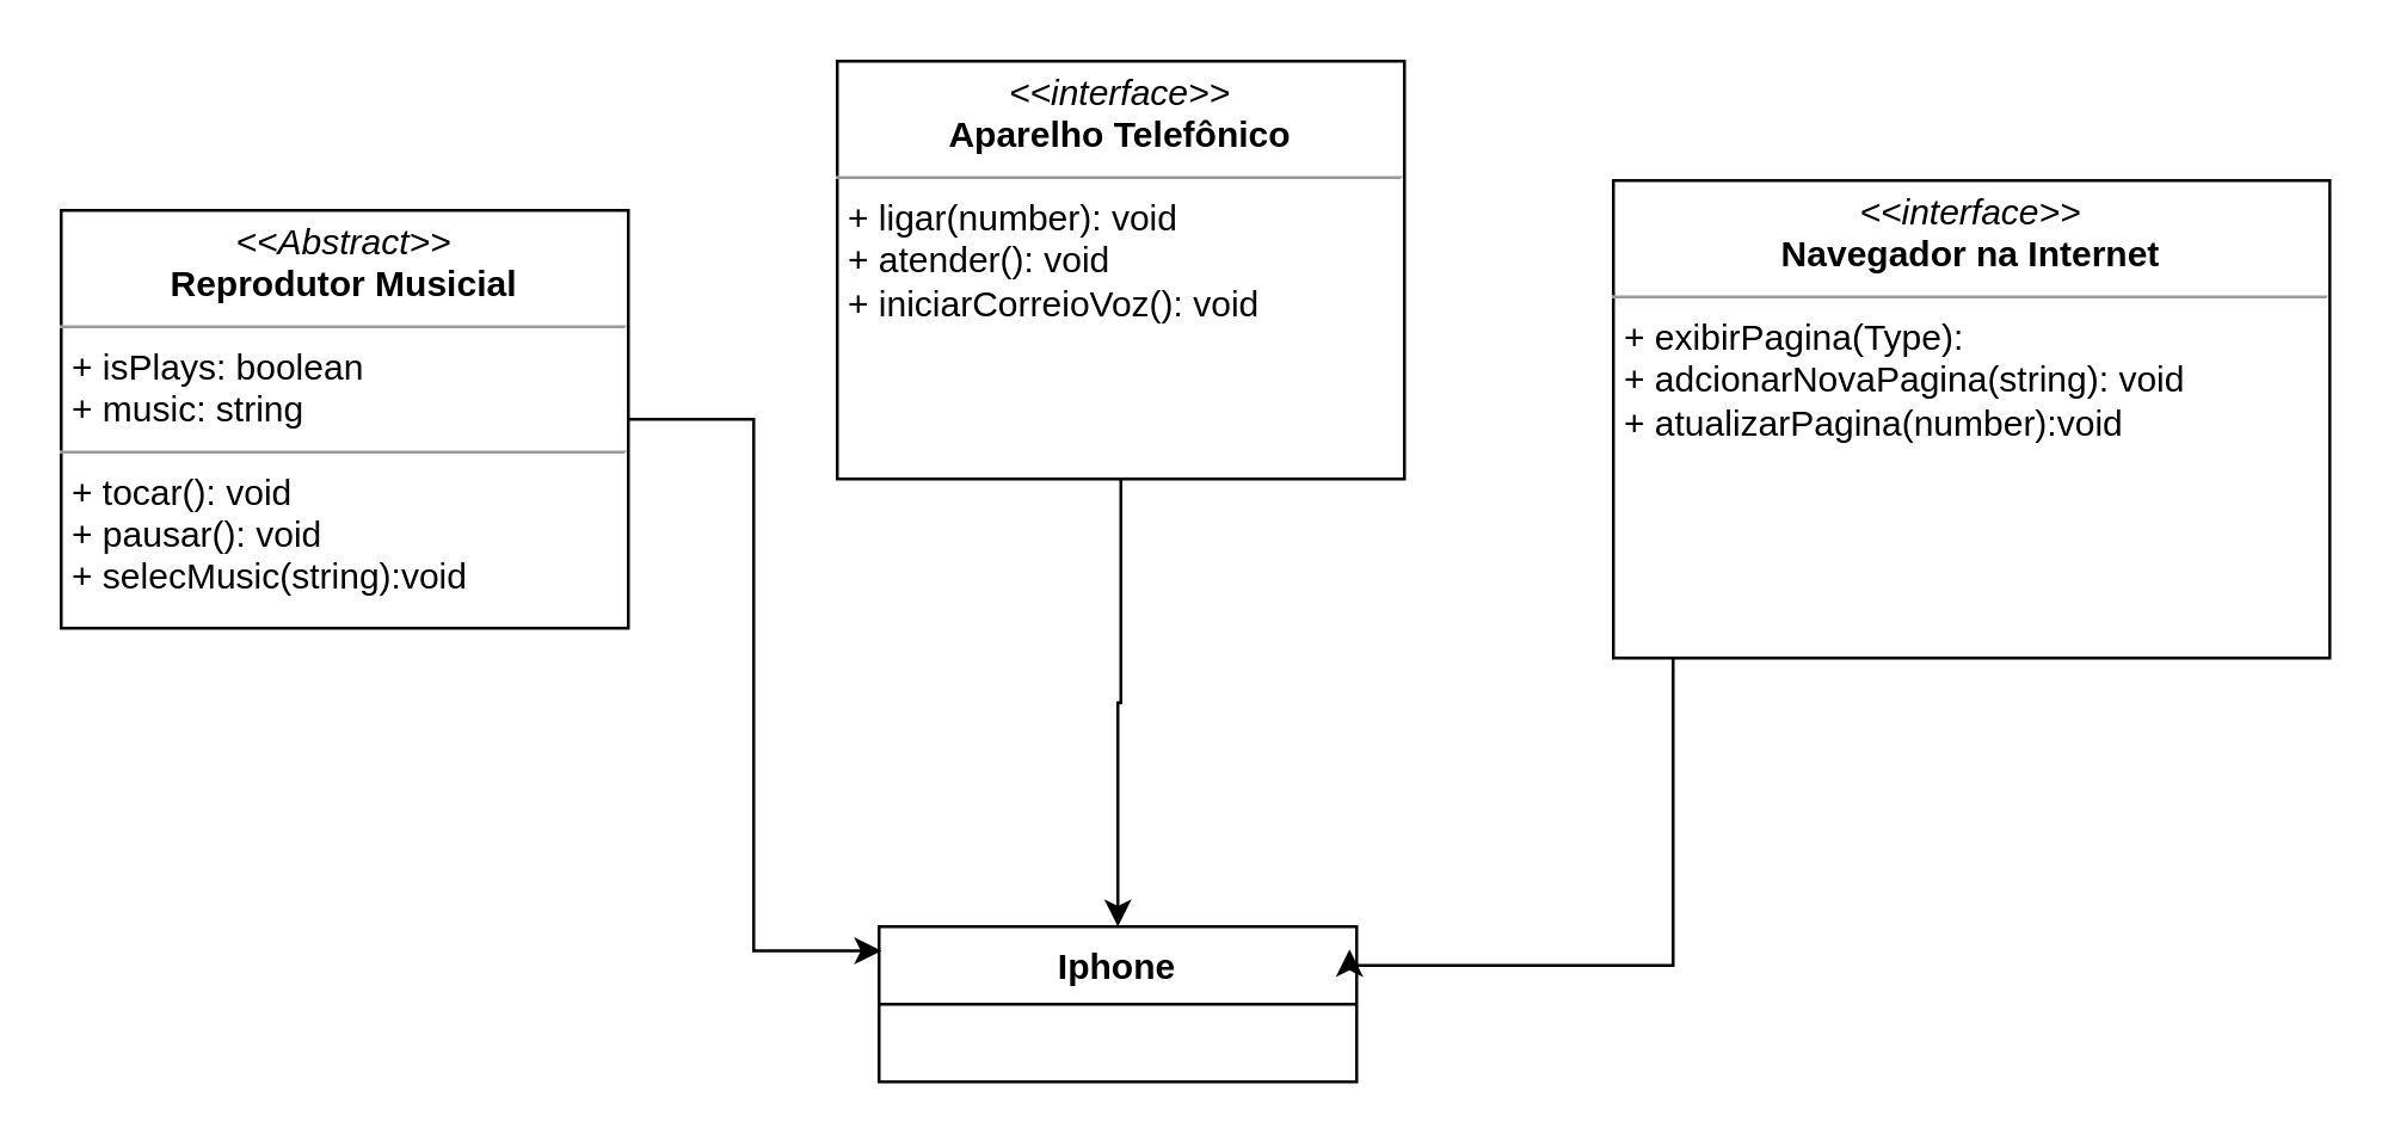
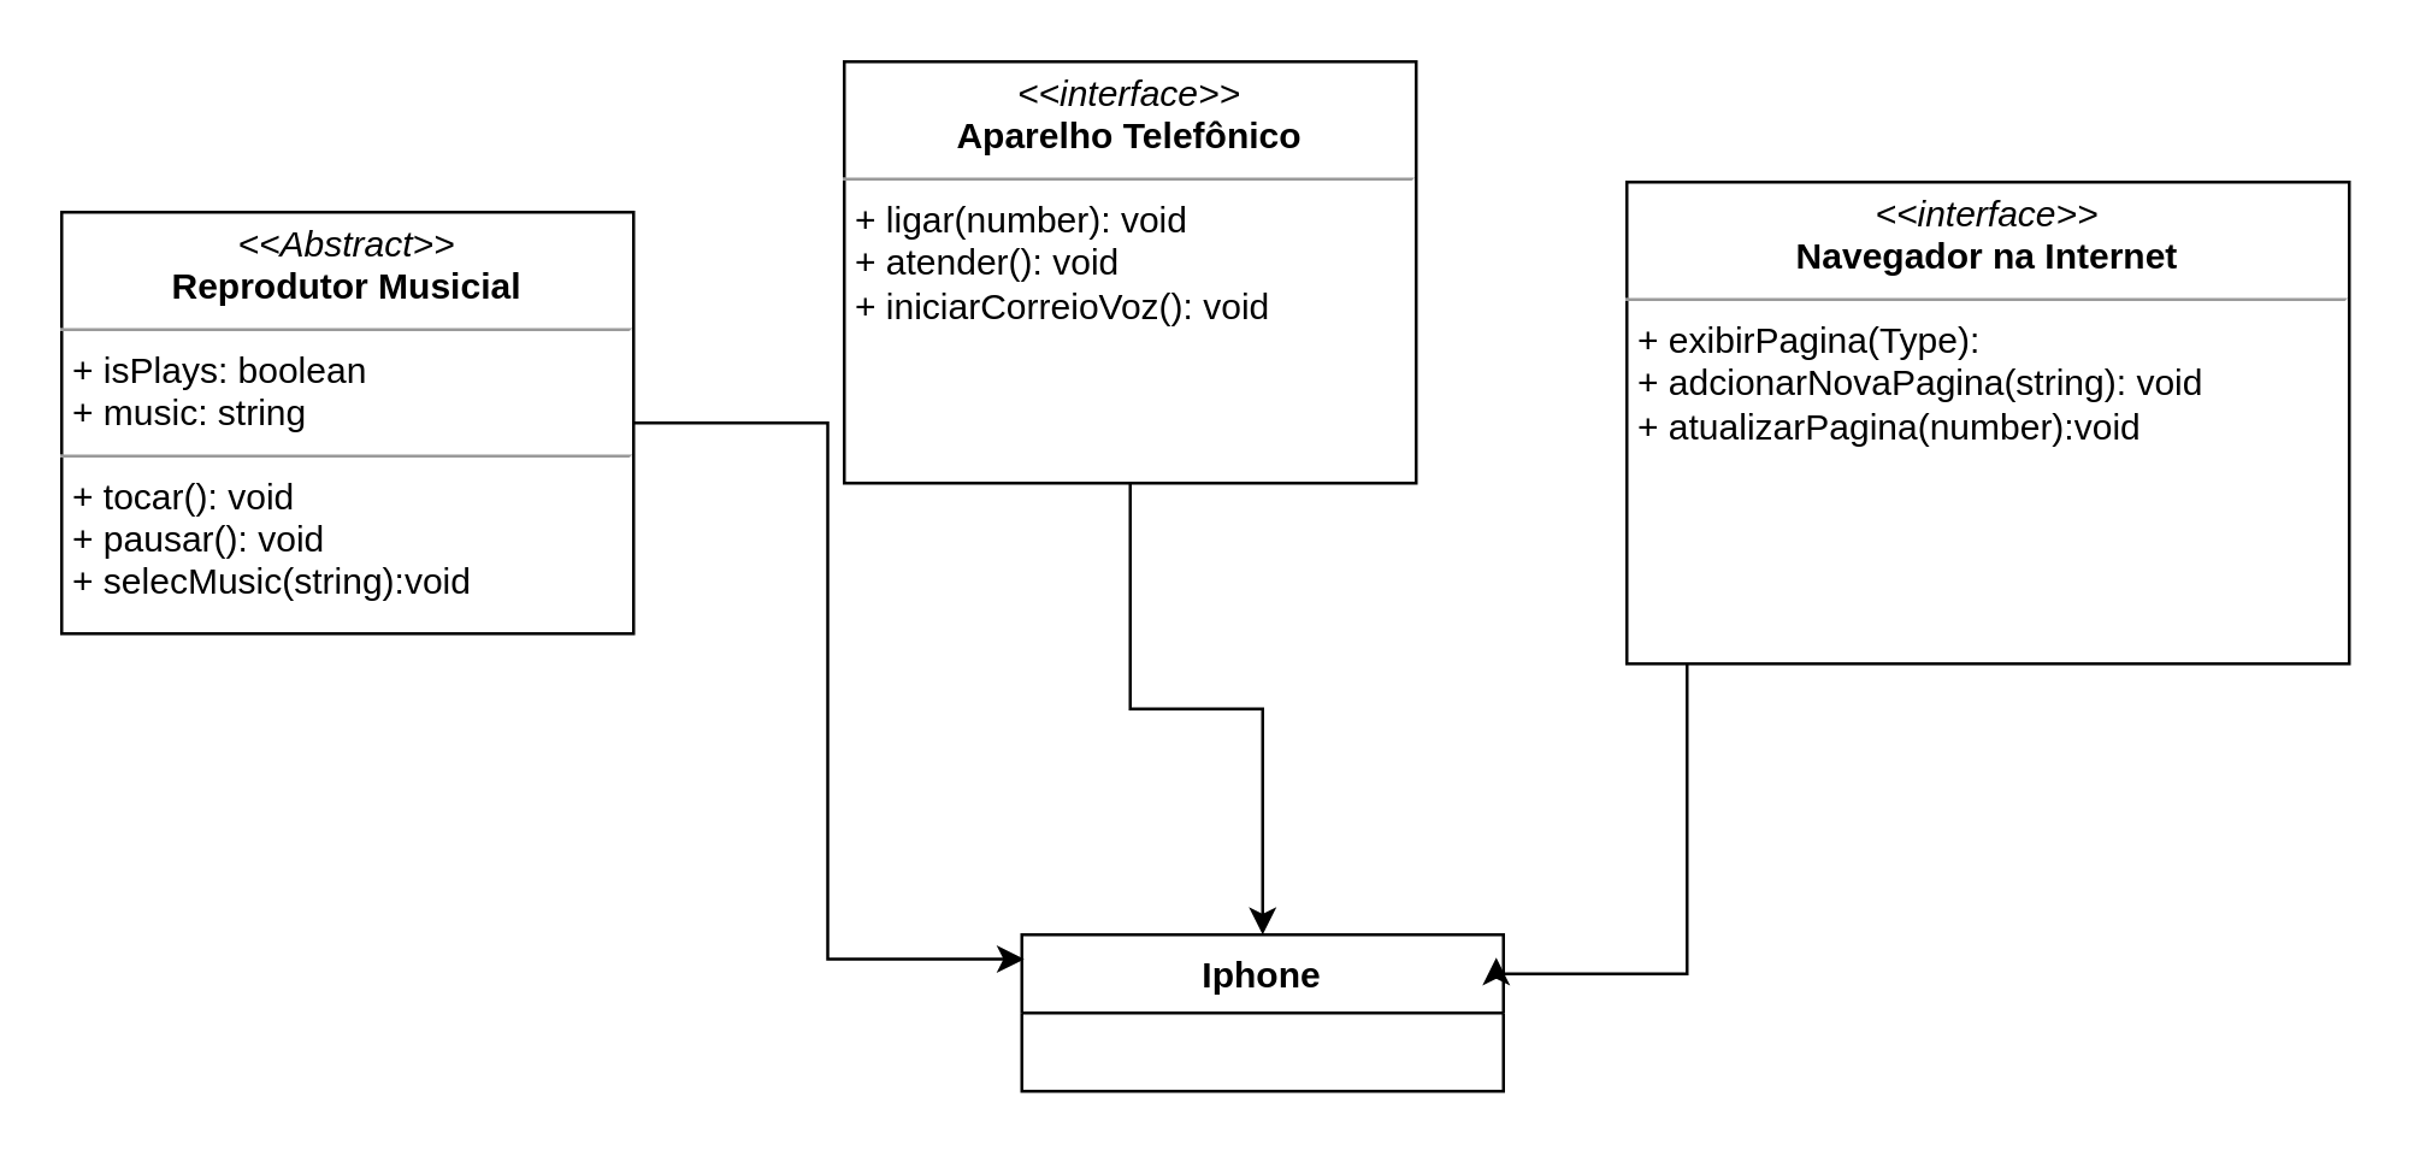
  <mxCell id="0" />
  <mxCell id="1" parent="0" />
- <mxCell id="2" value="Iphone" style="swimlane;fontStyle=1;align=center;verticalAlign=top;childLayout=stackLayout;horizontal=1;startSize=26;horizontalStack=0;resizeParent=1;resizeParentMax=0;resizeLast=0;collapsible=1;marginBottom=0;whiteSpace=wrap;html=1;" vertex="1" parent="1"><mxGeometry x="294" y="310" width="160" height="52" as="geometry" /></mxCell>
+ <mxCell id="2" value="Iphone" style="swimlane;fontStyle=1;align=center;verticalAlign=top;childLayout=stackLayout;horizontal=1;startSize=26;horizontalStack=0;resizeParent=1;resizeParentMax=0;resizeLast=0;collapsible=1;marginBottom=0;whiteSpace=wrap;html=1;" vertex="1" parent="1"><mxGeometry x="339" y="310" width="160" height="52" as="geometry" /></mxCell>
  <mxCell id="3" style="edgeStyle=orthogonalEdgeStyle;rounded=0;orthogonalLoop=1;jettySize=auto;html=1;entryX=0.005;entryY=0.156;entryDx=0;entryDy=0;entryPerimeter=0;" edge="1" parent="1" source="4" target="2"><mxGeometry relative="1" as="geometry" /></mxCell>
  <mxCell id="4" value="&lt;p style=&quot;margin:0px;margin-top:4px;text-align:center;&quot;&gt;&lt;i&gt;&amp;lt;&amp;lt;Abstract&amp;gt;&amp;gt;&lt;/i&gt;&lt;b&gt;&lt;br&gt;Reprodutor Musicial&lt;/b&gt;&lt;br&gt;&lt;/p&gt;&lt;hr size=&quot;1&quot;&gt;&lt;p style=&quot;margin:0px;margin-left:4px;&quot;&gt;+ isPlays: boolean&lt;br&gt;+ music: string&lt;/p&gt;&lt;hr size=&quot;1&quot;&gt;&lt;p style=&quot;margin:0px;margin-left:4px;&quot;&gt;+ tocar(): void&lt;br&gt;+ pausar(): void&lt;/p&gt;&lt;p style=&quot;margin:0px;margin-left:4px;&quot;&gt;+ selecMusic(string):void&lt;/p&gt;" style="verticalAlign=top;align=left;overflow=fill;fontSize=12;fontFamily=Helvetica;html=1;whiteSpace=wrap;" vertex="1" parent="1"><mxGeometry x="20" y="70" width="190" height="140" as="geometry" /></mxCell>
  <mxCell id="5" style="edgeStyle=orthogonalEdgeStyle;rounded=0;orthogonalLoop=1;jettySize=auto;html=1;entryX=0.5;entryY=0;entryDx=0;entryDy=0;" edge="1" parent="1" source="6" target="2"><mxGeometry relative="1" as="geometry" /></mxCell>
  <mxCell id="6" value="&lt;p style=&quot;margin:0px;margin-top:4px;text-align:center;&quot;&gt;&lt;i&gt;&amp;lt;&amp;lt;interface&amp;gt;&amp;gt;&lt;/i&gt;&lt;br&gt;&lt;b&gt;Aparelho Telefônico&lt;/b&gt;&lt;/p&gt;&lt;hr size=&quot;1&quot;&gt;&lt;p style=&quot;margin:0px;margin-left:4px;&quot;&gt;+ ligar(number): void&lt;br&gt;+ atender(): void&lt;/p&gt;&lt;p style=&quot;margin:0px;margin-left:4px;&quot;&gt;+ iniciarCorreioVoz(): void&lt;/p&gt;" style="verticalAlign=top;align=left;overflow=fill;fontSize=12;fontFamily=Helvetica;html=1;whiteSpace=wrap;" vertex="1" parent="1"><mxGeometry x="280" y="20" width="190" height="140" as="geometry" /></mxCell>
  <mxCell id="7" style="edgeStyle=orthogonalEdgeStyle;rounded=0;orthogonalLoop=1;jettySize=auto;html=1;entryX=0.985;entryY=0.147;entryDx=0;entryDy=0;entryPerimeter=0;" edge="1" parent="1" source="8" target="2"><mxGeometry relative="1" as="geometry"><Array as="points"><mxPoint x="560" y="323" /></Array></mxGeometry></mxCell>
  <mxCell id="8" value="&lt;p style=&quot;margin:0px;margin-top:4px;text-align:center;&quot;&gt;&lt;i&gt;&amp;lt;&amp;lt;interface&amp;gt;&amp;gt;&lt;/i&gt;&lt;br&gt;&lt;b&gt;Navegador na Internet&lt;/b&gt;&lt;/p&gt;&lt;hr size=&quot;1&quot;&gt;&lt;p style=&quot;margin:0px;margin-left:4px;&quot;&gt;+ exibirPagina(Type):&amp;nbsp;&lt;br&gt;+ adcionarNovaPagina(string): void&lt;/p&gt;&lt;p style=&quot;margin:0px;margin-left:4px;&quot;&gt;+ atualizarPagina(number):void&lt;/p&gt;" style="verticalAlign=top;align=left;overflow=fill;fontSize=12;fontFamily=Helvetica;html=1;whiteSpace=wrap;" vertex="1" parent="1"><mxGeometry x="540" y="60" width="240" height="160" as="geometry" /></mxCell>
